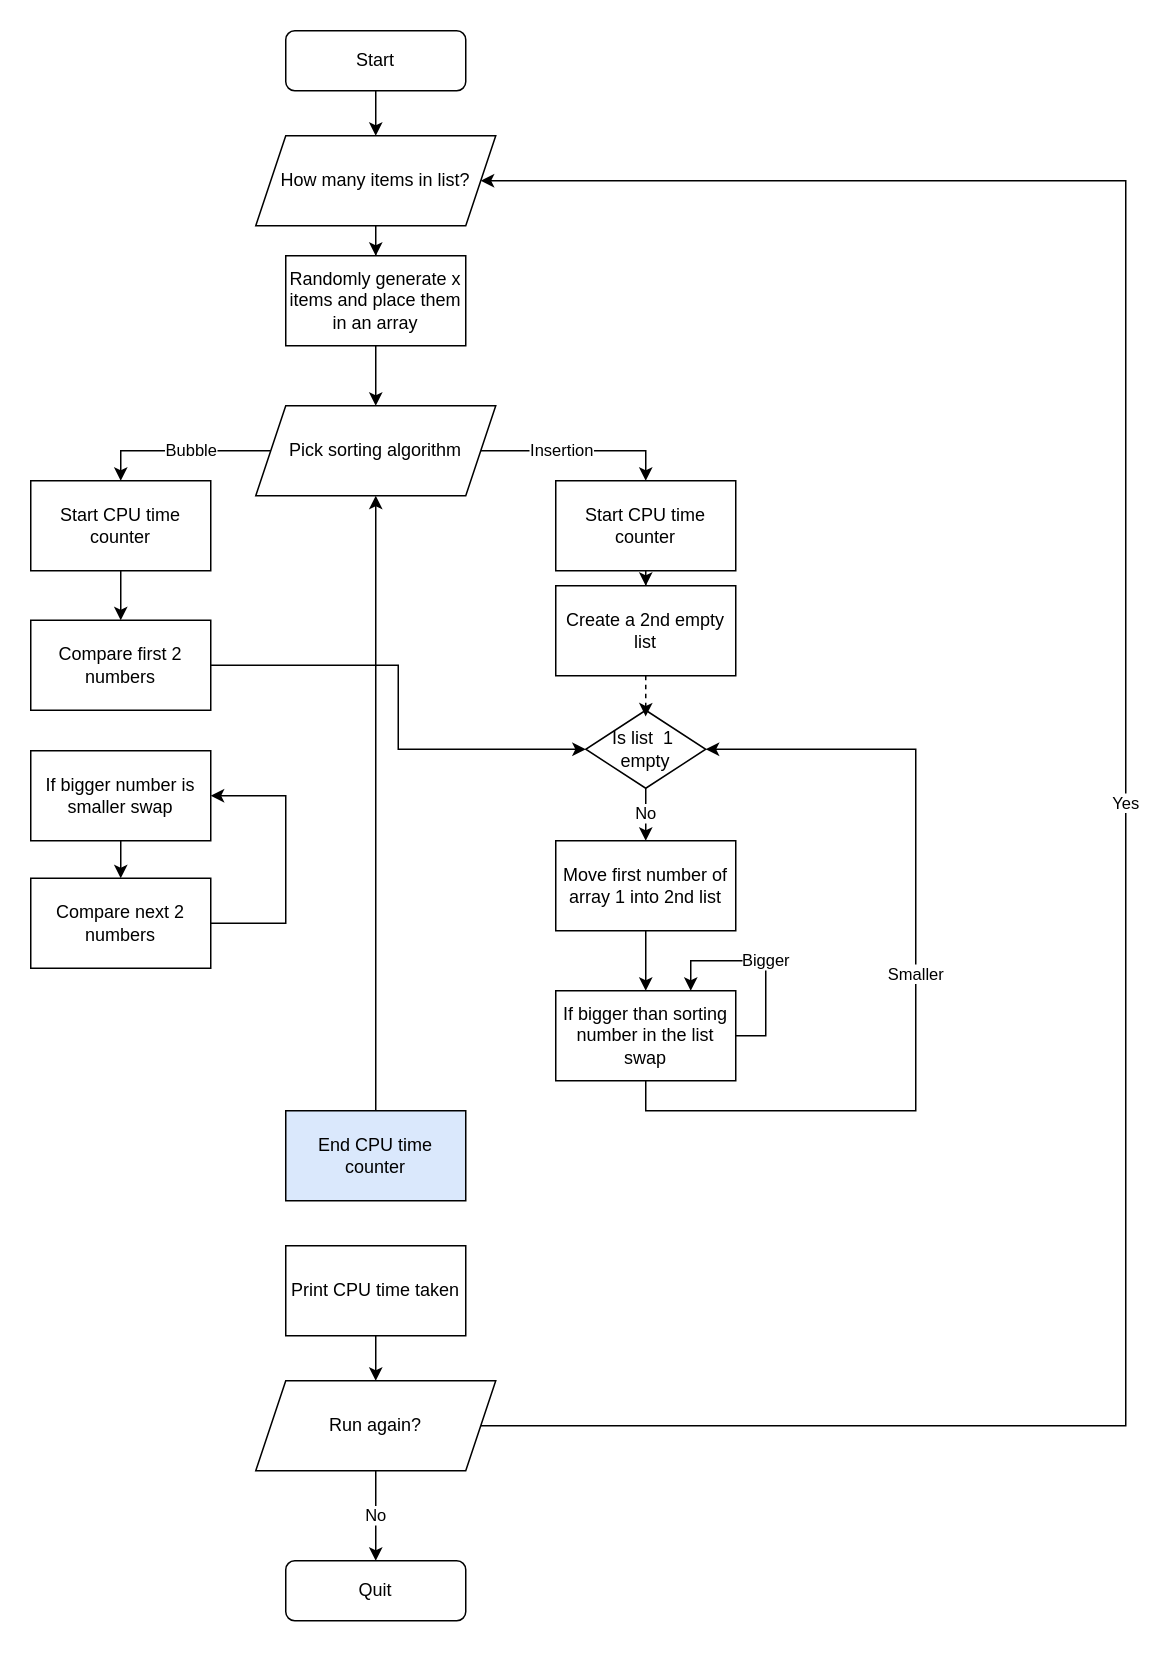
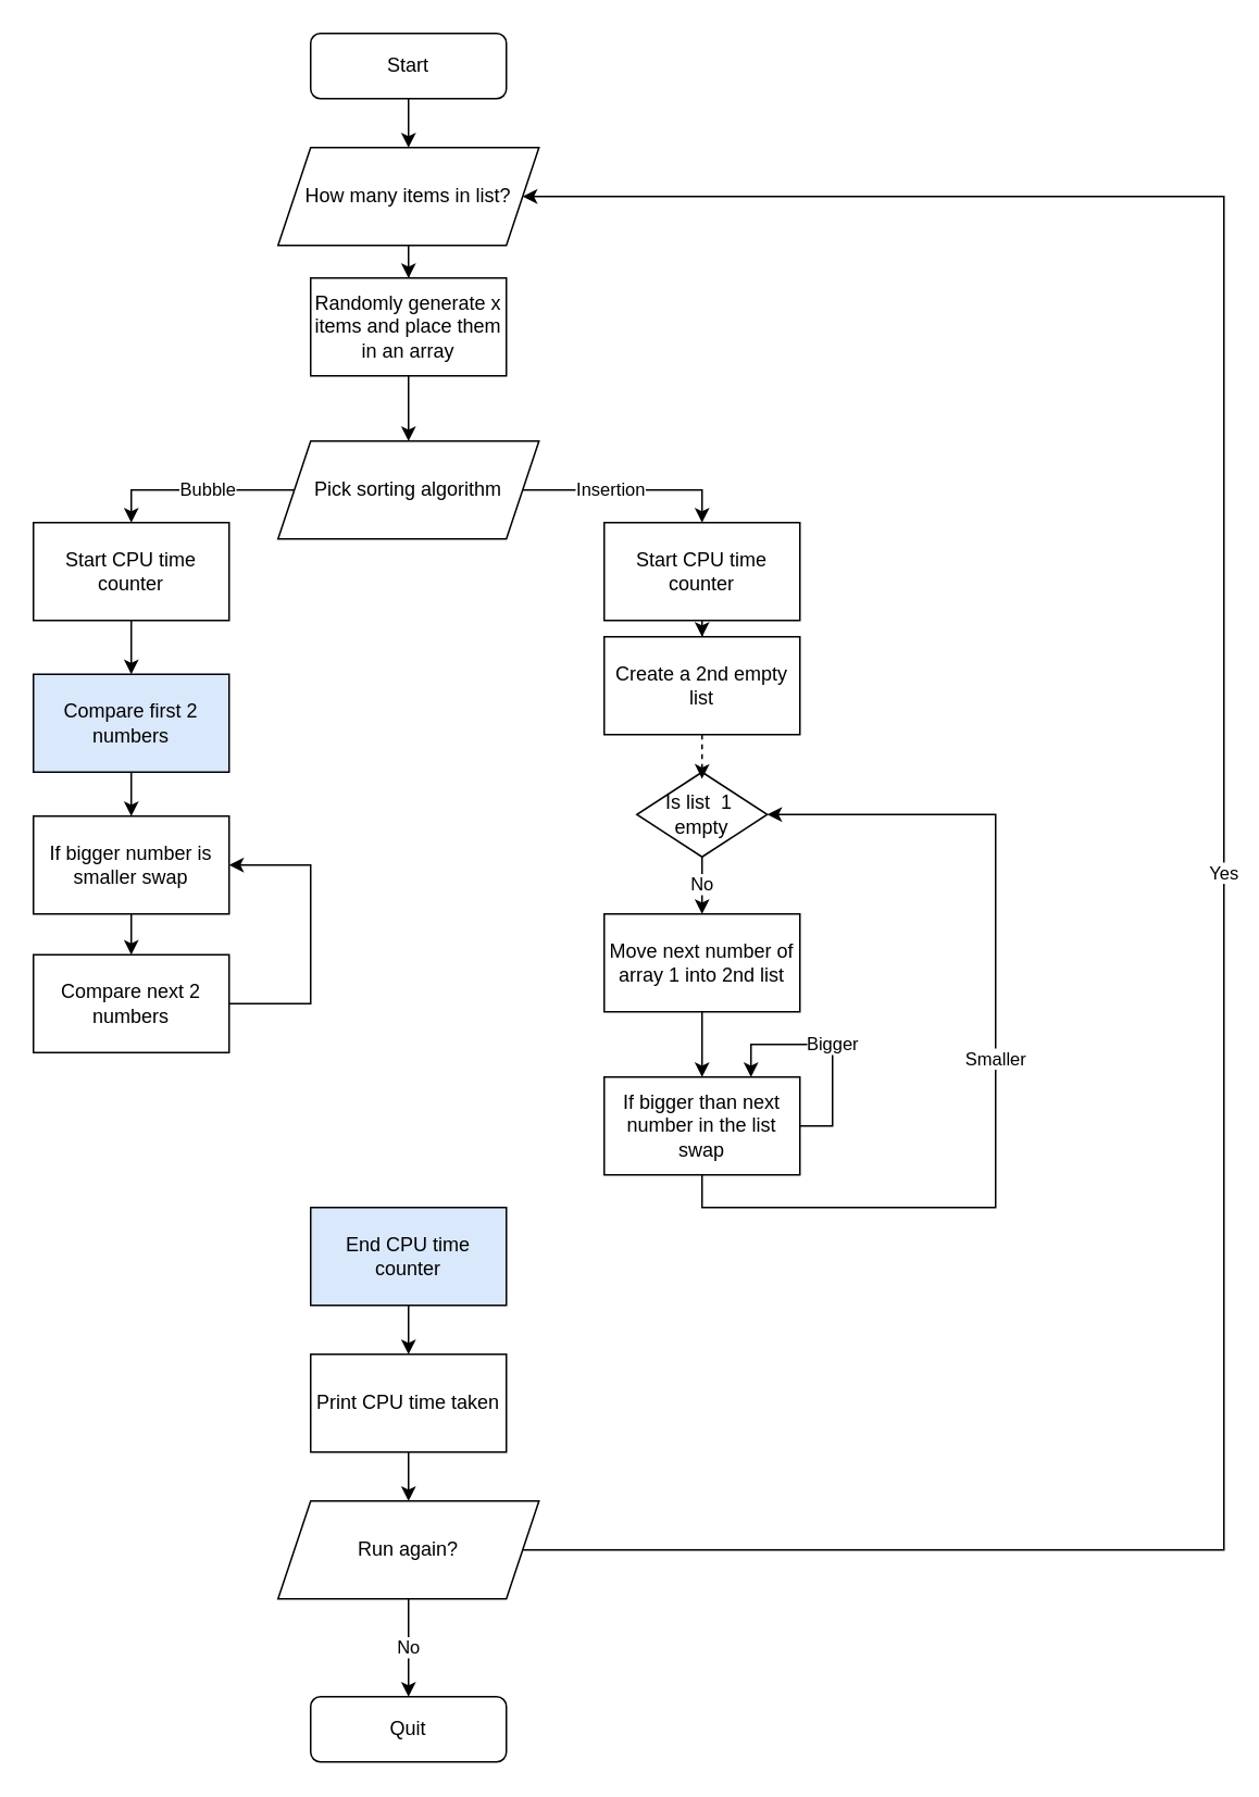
  <mxCell id="0" />
  <mxCell id="1" parent="0" />
  <mxCell id="2" style="edgeStyle=orthogonalEdgeStyle;rounded=0;orthogonalLoop=1;jettySize=auto;html=1;entryX=0.5;entryY=0;entryDx=0;entryDy=0;" edge="1" parent="1" source="3" target="5"><mxGeometry relative="1" as="geometry" /></mxCell>
  <mxCell id="3" value="Start" style="rounded=1;whiteSpace=wrap;html=1;fontSize=12;glass=0;strokeWidth=1;shadow=0;" parent="1" vertex="1"><mxGeometry x="190" y="20" width="120" height="40" as="geometry" /></mxCell>
  <mxCell id="4" style="edgeStyle=orthogonalEdgeStyle;rounded=0;orthogonalLoop=1;jettySize=auto;html=1;" edge="1" parent="1" source="5" target="7"><mxGeometry relative="1" as="geometry" /></mxCell>
  <mxCell id="5" value="How many items in list?" style="shape=parallelogram;perimeter=parallelogramPerimeter;whiteSpace=wrap;html=1;fixedSize=1;" vertex="1" parent="1"><mxGeometry x="170" y="90" width="160" height="60" as="geometry" /></mxCell>
  <mxCell id="6" style="edgeStyle=orthogonalEdgeStyle;rounded=0;orthogonalLoop=1;jettySize=auto;html=1;" edge="1" parent="1" source="7" target="10"><mxGeometry relative="1" as="geometry" /></mxCell>
  <mxCell id="7" value="Randomly generate x items and place them in an array" style="rounded=0;whiteSpace=wrap;html=1;" vertex="1" parent="1"><mxGeometry x="190" y="170" width="120" height="60" as="geometry" /></mxCell>
  <mxCell id="8" value="&lt;div&gt;Insertion&lt;br&gt;&lt;/div&gt;" style="edgeStyle=orthogonalEdgeStyle;rounded=0;orthogonalLoop=1;jettySize=auto;html=1;entryX=0.5;entryY=0;entryDx=0;entryDy=0;" edge="1" parent="1" source="10" target="14"><mxGeometry x="-0.176" relative="1" as="geometry"><mxPoint as="offset" /></mxGeometry></mxCell>
  <mxCell id="9" value="&lt;div&gt;Bubble&lt;/div&gt;" style="edgeStyle=orthogonalEdgeStyle;rounded=0;orthogonalLoop=1;jettySize=auto;html=1;entryX=0.5;entryY=0;entryDx=0;entryDy=0;" edge="1" parent="1" source="10" target="12"><mxGeometry x="-0.125" relative="1" as="geometry"><mxPoint as="offset" /></mxGeometry></mxCell>
  <mxCell id="10" value="Pick sorting algorithm" style="shape=parallelogram;perimeter=parallelogramPerimeter;whiteSpace=wrap;html=1;fixedSize=1;" vertex="1" parent="1"><mxGeometry x="170" y="270" width="160" height="60" as="geometry" /></mxCell>
  <mxCell id="11" style="edgeStyle=orthogonalEdgeStyle;rounded=0;orthogonalLoop=1;jettySize=auto;html=1;" edge="1" parent="1" source="12" target="33"><mxGeometry relative="1" as="geometry" /></mxCell>
  <mxCell id="12" value="Start CPU time counter" style="rounded=0;whiteSpace=wrap;html=1;" vertex="1" parent="1"><mxGeometry x="20" y="320" width="120" height="60" as="geometry" /></mxCell>
  <mxCell id="13" style="edgeStyle=orthogonalEdgeStyle;rounded=0;orthogonalLoop=1;jettySize=auto;html=1;entryX=0.5;entryY=0;entryDx=0;entryDy=0;" edge="1" parent="1" source="14" target="15"><mxGeometry relative="1" as="geometry" /></mxCell>
  <mxCell id="14" value="Start CPU time counter" style="rounded=0;whiteSpace=wrap;html=1;" vertex="1" parent="1"><mxGeometry x="370" y="320" width="120" height="60" as="geometry" /></mxCell>
  <mxCell id="15" value="&lt;div&gt;Create a 2nd empty list&lt;/div&gt;" style="rounded=0;whiteSpace=wrap;html=1;" vertex="1" parent="1"><mxGeometry x="370" y="390" width="120" height="60" as="geometry" /></mxCell>
  <mxCell id="16" style="edgeStyle=orthogonalEdgeStyle;rounded=0;orthogonalLoop=1;jettySize=auto;html=1;" edge="1" parent="1" source="17" target="20"><mxGeometry relative="1" as="geometry" /></mxCell>
- <mxCell id="17" value="Move first number of array 1 into 2nd list" style="rounded=0;whiteSpace=wrap;html=1;" vertex="1" parent="1"><mxGeometry x="370" y="560" width="120" height="60" as="geometry" /></mxCell>
+ <mxCell id="17" value="Move next number of array 1 into 2nd list" style="rounded=0;whiteSpace=wrap;html=1;" vertex="1" parent="1"><mxGeometry x="370" y="560" width="120" height="60" as="geometry" /></mxCell>
  <mxCell id="18" value="&lt;div&gt;Bigger&lt;/div&gt;" style="edgeStyle=orthogonalEdgeStyle;rounded=0;orthogonalLoop=1;jettySize=auto;html=1;entryX=0.75;entryY=0;entryDx=0;entryDy=0;" edge="1" parent="1" source="20" target="20"><mxGeometry relative="1" as="geometry"><mxPoint x="540" y="590" as="targetPoint" /><Array as="points"><mxPoint x="510" y="690" /><mxPoint x="510" y="640" /><mxPoint x="460" y="640" /></Array></mxGeometry></mxCell>
  <mxCell id="19" value="Smaller" style="edgeStyle=orthogonalEdgeStyle;rounded=0;orthogonalLoop=1;jettySize=auto;html=1;entryX=1;entryY=0.5;entryDx=0;entryDy=0;" edge="1" parent="1" source="20" target="22"><mxGeometry relative="1" as="geometry"><Array as="points"><mxPoint x="430" y="740" /><mxPoint x="610" y="740" /><mxPoint x="610" y="499" /></Array></mxGeometry></mxCell>
- <mxCell id="20" value="If bigger than sorting number in the list swap" style="rounded=0;whiteSpace=wrap;html=1;" vertex="1" parent="1"><mxGeometry x="370" y="660" width="120" height="60" as="geometry" /></mxCell>
+ <mxCell id="20" value="If bigger than next number in the list swap" style="rounded=0;whiteSpace=wrap;html=1;" vertex="1" parent="1"><mxGeometry x="370" y="660" width="120" height="60" as="geometry" /></mxCell>
  <mxCell id="21" value="&lt;div&gt;No&lt;/div&gt;" style="edgeStyle=orthogonalEdgeStyle;rounded=0;orthogonalLoop=1;jettySize=auto;html=1;entryX=0.5;entryY=0;entryDx=0;entryDy=0;" edge="1" parent="1" source="22" target="17"><mxGeometry relative="1" as="geometry" /></mxCell>
  <mxCell id="22" value="&lt;div&gt;Is list&amp;nbsp; 1&amp;nbsp;&lt;/div&gt;&lt;div&gt;empty&lt;/div&gt;" style="rhombus;whiteSpace=wrap;html=1;" vertex="1" parent="1"><mxGeometry x="390" y="473" width="80" height="52" as="geometry" /></mxCell>
  <mxCell id="23" style="edgeStyle=orthogonalEdgeStyle;rounded=0;orthogonalLoop=1;jettySize=auto;html=1;entryX=0.499;entryY=0.079;entryDx=0;entryDy=0;entryPerimeter=0;dashed=1;" edge="1" parent="1" source="15" target="22"><mxGeometry relative="1" as="geometry" /></mxCell>
- <mxCell id="24" style="edgeStyle=orthogonalEdgeStyle;rounded=0;orthogonalLoop=1;jettySize=auto;html=1;" edge="1" parent="1" source="25" target="10"><mxGeometry relative="1" as="geometry" /></mxCell>
+ <mxCell id="24" style="edgeStyle=orthogonalEdgeStyle;rounded=0;orthogonalLoop=1;jettySize=auto;html=1;entryX=0.5;entryY=0;entryDx=0;entryDy=0;" edge="1" parent="1" source="25" target="27"><mxGeometry relative="1" as="geometry" /></mxCell>
  <mxCell id="25" value="End CPU time counter" style="rounded=0;whiteSpace=wrap;html=1;fillColor=#dae8fc;" vertex="1" parent="1"><mxGeometry x="190" y="740" width="120" height="60" as="geometry" /></mxCell>
  <mxCell id="26" style="edgeStyle=orthogonalEdgeStyle;rounded=0;orthogonalLoop=1;jettySize=auto;html=1;" edge="1" parent="1" source="27" target="31"><mxGeometry relative="1" as="geometry" /></mxCell>
  <mxCell id="27" value="Print CPU time taken" style="rounded=0;whiteSpace=wrap;html=1;" vertex="1" parent="1"><mxGeometry x="190" y="830" width="120" height="60" as="geometry" /></mxCell>
  <mxCell id="28" value="Quit" style="rounded=1;whiteSpace=wrap;html=1;fontSize=12;glass=0;strokeWidth=1;shadow=0;" vertex="1" parent="1"><mxGeometry x="190" y="1040" width="120" height="40" as="geometry" /></mxCell>
  <mxCell id="29" value="&lt;div&gt;No&lt;/div&gt;" style="edgeStyle=orthogonalEdgeStyle;rounded=0;orthogonalLoop=1;jettySize=auto;html=1;" edge="1" parent="1" source="31" target="28"><mxGeometry relative="1" as="geometry" /></mxCell>
  <mxCell id="30" value="Yes" style="edgeStyle=orthogonalEdgeStyle;rounded=0;orthogonalLoop=1;jettySize=auto;html=1;exitX=1;exitY=0.5;exitDx=0;exitDy=0;entryX=1;entryY=0.5;entryDx=0;entryDy=0;" edge="1" parent="1" source="31" target="5"><mxGeometry relative="1" as="geometry"><Array as="points"><mxPoint x="750" y="950" /><mxPoint x="750" y="120" /></Array></mxGeometry></mxCell>
  <mxCell id="31" value="Run again?" style="shape=parallelogram;perimeter=parallelogramPerimeter;whiteSpace=wrap;html=1;fixedSize=1;" vertex="1" parent="1"><mxGeometry x="170" y="920" width="160" height="60" as="geometry" /></mxCell>
- <mxCell id="32" style="edgeStyle=orthogonalEdgeStyle;rounded=0;orthogonalLoop=1;jettySize=auto;html=1;" edge="1" parent="1" source="33" target="22"><mxGeometry relative="1" as="geometry" /></mxCell>
- <mxCell id="33" value="Compare first 2 numbers" style="rounded=0;whiteSpace=wrap;html=1;" vertex="1" parent="1"><mxGeometry x="20" y="413" width="120" height="60" as="geometry" /></mxCell>
+ <mxCell id="32" style="edgeStyle=orthogonalEdgeStyle;rounded=0;orthogonalLoop=1;jettySize=auto;html=1;entryX=0.5;entryY=0;entryDx=0;entryDy=0;" edge="1" parent="1" source="33" target="35"><mxGeometry relative="1" as="geometry" /></mxCell>
+ <mxCell id="33" value="Compare first 2 numbers" style="rounded=0;whiteSpace=wrap;html=1;fillColor=#dae8fc;" vertex="1" parent="1"><mxGeometry x="20" y="413" width="120" height="60" as="geometry" /></mxCell>
  <mxCell id="34" style="edgeStyle=orthogonalEdgeStyle;rounded=0;orthogonalLoop=1;jettySize=auto;html=1;entryX=0.5;entryY=0;entryDx=0;entryDy=0;" edge="1" parent="1" source="35" target="37"><mxGeometry relative="1" as="geometry" /></mxCell>
  <mxCell id="35" value="If bigger number is smaller swap" style="rounded=0;whiteSpace=wrap;html=1;" vertex="1" parent="1"><mxGeometry x="20" y="500" width="120" height="60" as="geometry" /></mxCell>
  <mxCell id="36" style="edgeStyle=orthogonalEdgeStyle;rounded=0;orthogonalLoop=1;jettySize=auto;html=1;entryX=1;entryY=0.5;entryDx=0;entryDy=0;" edge="1" parent="1" source="37" target="35"><mxGeometry relative="1" as="geometry"><Array as="points"><mxPoint x="190" y="615" /><mxPoint x="190" y="530" /></Array></mxGeometry></mxCell>
  <mxCell id="37" value="Compare next 2 numbers" style="rounded=0;whiteSpace=wrap;html=1;" vertex="1" parent="1"><mxGeometry x="20" y="585" width="120" height="60" as="geometry" /></mxCell>
